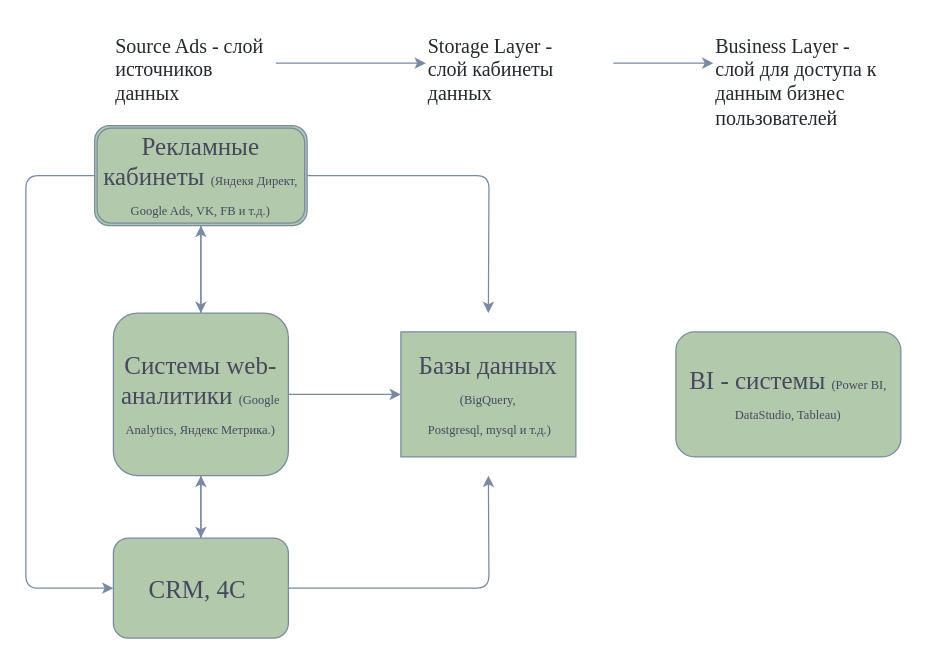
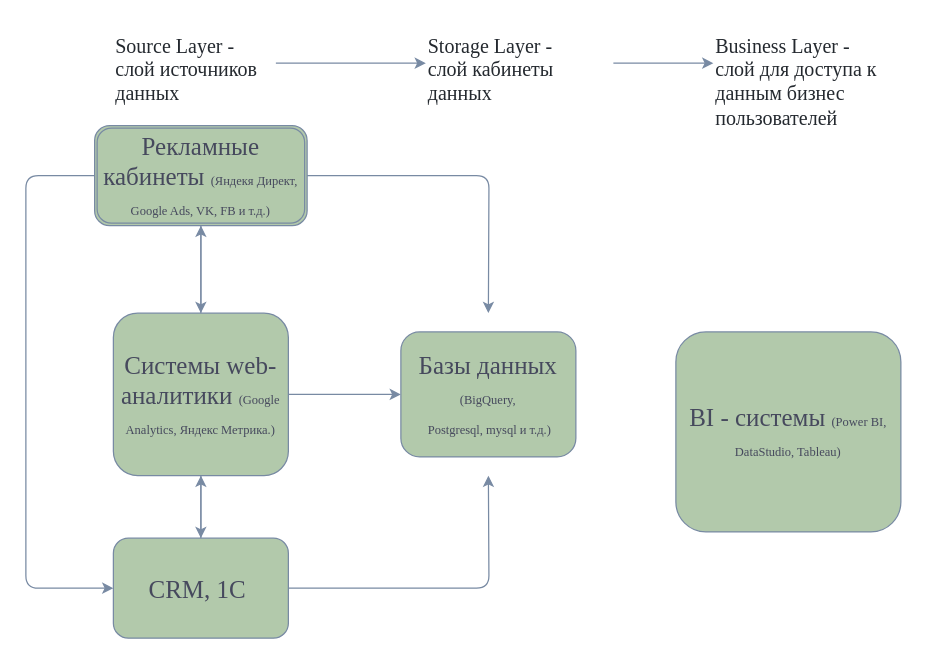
  <mxCell id="0" />
  <mxCell id="1" parent="0" />
  <mxCell id="2" value="" style="edgeStyle=orthogonalEdgeStyle;rounded=1;orthogonalLoop=1;jettySize=auto;html=1;fontFamily=Times New Roman;fontSize=20;strokeColor=#788AA3;fontColor=#46495D;" edge="1" parent="1" source="5" target="9"><mxGeometry relative="1" as="geometry" /></mxCell>
  <mxCell id="3" style="edgeStyle=orthogonalEdgeStyle;rounded=1;orthogonalLoop=1;jettySize=auto;html=1;fontFamily=Times New Roman;fontSize=20;entryX=0;entryY=0.5;entryDx=0;entryDy=0;strokeColor=#788AA3;fontColor=#46495D;" edge="1" parent="1" source="5" target="12"><mxGeometry relative="1" as="geometry"><mxPoint x="80" y="460" as="targetPoint" /><Array as="points"><mxPoint x="20" y="140" /><mxPoint x="20" y="470" /></Array></mxGeometry></mxCell>
  <mxCell id="4" style="edgeStyle=orthogonalEdgeStyle;rounded=1;orthogonalLoop=1;jettySize=auto;html=1;fontFamily=Times New Roman;fontSize=10;strokeColor=#788AA3;fontColor=#46495D;" edge="1" parent="1" source="5"><mxGeometry relative="1" as="geometry"><mxPoint x="390" y="250" as="targetPoint" /></mxGeometry></mxCell>
  <mxCell id="5" value="Рекламные кабинеты &lt;font size=&quot;1&quot;&gt;(Яндекя Директ, Google Ads, VK, FB и т.д.)&lt;/font&gt;" style="shape=ext;double=1;rounded=1;whiteSpace=wrap;html=1;fontFamily=Times New Roman;fontSize=20;fillColor=#B2C9AB;strokeColor=#788AA3;fontColor=#46495D;" vertex="1" parent="1"><mxGeometry x="75" y="100" width="170" height="80" as="geometry" /></mxCell>
  <mxCell id="6" value="" style="edgeStyle=orthogonalEdgeStyle;rounded=1;orthogonalLoop=1;jettySize=auto;html=1;fontFamily=Times New Roman;fontSize=20;strokeColor=#788AA3;fontColor=#46495D;" edge="1" parent="1" source="9" target="13"><mxGeometry relative="1" as="geometry" /></mxCell>
  <mxCell id="7" style="edgeStyle=orthogonalEdgeStyle;rounded=1;orthogonalLoop=1;jettySize=auto;html=1;entryX=0.5;entryY=1;entryDx=0;entryDy=0;fontFamily=Times New Roman;fontSize=10;strokeColor=#788AA3;fontColor=#46495D;" edge="1" parent="1" source="9" target="5"><mxGeometry relative="1" as="geometry" /></mxCell>
  <mxCell id="8" style="edgeStyle=orthogonalEdgeStyle;rounded=1;orthogonalLoop=1;jettySize=auto;html=1;fontFamily=Times New Roman;fontSize=10;strokeColor=#788AA3;fontColor=#46495D;" edge="1" parent="1" source="9"><mxGeometry relative="1" as="geometry"><mxPoint x="160" y="430" as="targetPoint" /></mxGeometry></mxCell>
  <mxCell id="9" value="Системы web-аналитики&amp;nbsp;&lt;span style=&quot;font-size: x-small&quot;&gt;(Google Analytics, Яндекс Метрика.)&lt;/span&gt;" style="rounded=1;whiteSpace=wrap;html=1;fontSize=20;fontFamily=Times New Roman;fillColor=#B2C9AB;strokeColor=#788AA3;fontColor=#46495D;" vertex="1" parent="1"><mxGeometry x="90" y="250" width="140" height="130" as="geometry" /></mxCell>
  <mxCell id="10" value="" style="edgeStyle=orthogonalEdgeStyle;rounded=1;orthogonalLoop=1;jettySize=auto;html=1;fontFamily=Times New Roman;fontSize=20;entryX=0.5;entryY=1;entryDx=0;entryDy=0;strokeColor=#788AA3;fontColor=#46495D;" edge="1" parent="1" source="12" target="9"><mxGeometry relative="1" as="geometry"><mxPoint x="150" y="380" as="targetPoint" /></mxGeometry></mxCell>
  <mxCell id="11" style="edgeStyle=orthogonalEdgeStyle;rounded=1;orthogonalLoop=1;jettySize=auto;html=1;fontFamily=Times New Roman;fontSize=10;strokeColor=#788AA3;fontColor=#46495D;" edge="1" parent="1" source="12"><mxGeometry relative="1" as="geometry"><mxPoint x="390" y="380" as="targetPoint" /></mxGeometry></mxCell>
- <mxCell id="12" value="CRM, 4C&amp;nbsp;" style="whiteSpace=wrap;html=1;fontSize=20;fontFamily=Times New Roman;rounded=1;fillColor=#B2C9AB;strokeColor=#788AA3;fontColor=#46495D;" vertex="1" parent="1"><mxGeometry x="90" y="430" width="140" height="80" as="geometry" /></mxCell>
- <mxCell id="13" value="Базы данных &lt;font style=&quot;font-size: 10px&quot;&gt;(BigQuery,&lt;br&gt;&amp;nbsp;Postgresql, mysql и т.д.)&lt;/font&gt;" style="whiteSpace=wrap;html=1;fontSize=20;fontFamily=Times New Roman;fillColor=#B2C9AB;strokeColor=#788AA3;fontColor=#46495D;rounded=0;" vertex="1" parent="1"><mxGeometry x="320" y="265" width="140" height="100" as="geometry" /></mxCell>
- <mxCell id="14" value="BI - системы&amp;nbsp;&lt;font style=&quot;font-size: 10px&quot;&gt;(Power BI, DataStudio, Tableau)&lt;/font&gt;" style="rounded=1;whiteSpace=wrap;html=1;fontSize=20;fontFamily=Times New Roman;fillColor=#B2C9AB;strokeColor=#788AA3;fontColor=#46495D;" vertex="1" parent="1"><mxGeometry x="540" y="265" width="180" height="100" as="geometry" /></mxCell>
+ <mxCell id="12" value="CRM, 1C&amp;nbsp;" style="whiteSpace=wrap;html=1;fontSize=20;fontFamily=Times New Roman;rounded=1;fillColor=#B2C9AB;strokeColor=#788AA3;fontColor=#46495D;" vertex="1" parent="1"><mxGeometry x="90" y="430" width="140" height="80" as="geometry" /></mxCell>
+ <mxCell id="13" value="Базы данных &lt;font style=&quot;font-size: 10px&quot;&gt;(BigQuery,&lt;br&gt;&amp;nbsp;Postgresql, mysql и т.д.)&lt;/font&gt;" style="rounded=1;whiteSpace=wrap;html=1;fontSize=20;fontFamily=Times New Roman;fillColor=#B2C9AB;strokeColor=#788AA3;fontColor=#46495D;" vertex="1" parent="1"><mxGeometry x="320" y="265" width="140" height="100" as="geometry" /></mxCell>
+ <mxCell id="14" value="BI - системы&amp;nbsp;&lt;font style=&quot;font-size: 10px&quot;&gt;(Power BI, DataStudio, Tableau)&lt;/font&gt;" style="rounded=1;whiteSpace=wrap;html=1;fontSize=20;fontFamily=Times New Roman;fillColor=#B2C9AB;strokeColor=#788AA3;fontColor=#46495D;" vertex="1" parent="1"><mxGeometry x="540" y="265" width="180" height="160" as="geometry" /></mxCell>
  <mxCell id="15" value="" style="edgeStyle=orthogonalEdgeStyle;rounded=1;orthogonalLoop=1;jettySize=auto;html=1;fontFamily=Times New Roman;fontSize=10;strokeColor=#788AA3;fontColor=#46495D;" edge="1" parent="1" source="16" target="18"><mxGeometry relative="1" as="geometry"><Array as="points"><mxPoint x="270" y="50" /><mxPoint x="270" y="50" /></Array></mxGeometry></mxCell>
- <mxCell id="16" value="&lt;div&gt;&lt;font color=&quot;#24292f&quot;&gt;&lt;span style=&quot;font-size: 16px&quot;&gt;Source Ads - слой источников данных&lt;/span&gt;&lt;br&gt;&lt;/font&gt;&lt;/div&gt;" style="text;whiteSpace=wrap;html=1;fontSize=10;fontFamily=Times New Roman;rounded=1;fontColor=#46495D;" vertex="1" parent="1"><mxGeometry x="90" y="20" width="130" height="40" as="geometry" /></mxCell>
+ <mxCell id="16" value="&lt;div&gt;&lt;font color=&quot;#24292f&quot;&gt;&lt;span style=&quot;font-size: 16px&quot;&gt;Source Layer - слой источников данных&lt;/span&gt;&lt;br&gt;&lt;/font&gt;&lt;/div&gt;" style="text;whiteSpace=wrap;html=1;fontSize=10;fontFamily=Times New Roman;rounded=1;fontColor=#46495D;" vertex="1" parent="1"><mxGeometry x="90" y="20" width="130" height="40" as="geometry" /></mxCell>
  <mxCell id="17" value="" style="edgeStyle=orthogonalEdgeStyle;rounded=1;orthogonalLoop=1;jettySize=auto;html=1;fontFamily=Times New Roman;fontSize=10;strokeColor=#788AA3;fontColor=#46495D;" edge="1" parent="1" source="18" target="19"><mxGeometry relative="1" as="geometry"><Array as="points"><mxPoint x="520" y="50" /><mxPoint x="520" y="50" /></Array></mxGeometry></mxCell>
  <mxCell id="18" value="&lt;div&gt;&lt;/div&gt;&lt;font color=&quot;#24292f&quot;&gt;&lt;span style=&quot;font-size: 16px&quot;&gt;Storage Layer - &lt;br&gt;слой кабинеты данных&lt;/span&gt;&lt;/font&gt;" style="text;whiteSpace=wrap;html=1;fontSize=10;fontFamily=Times New Roman;rounded=1;fontColor=#46495D;" vertex="1" parent="1"><mxGeometry x="340" y="20" width="150" height="40" as="geometry" /></mxCell>
  <mxCell id="19" value="&lt;div&gt;&lt;/div&gt;&lt;font color=&quot;#24292f&quot;&gt;&lt;span style=&quot;font-size: 16px&quot;&gt;Business Layer - &lt;br&gt;слой для доступа к данным бизнес пользователей&lt;/span&gt;&lt;/font&gt;" style="text;whiteSpace=wrap;html=1;fontSize=10;fontFamily=Times New Roman;rounded=1;fontColor=#46495D;" vertex="1" parent="1"><mxGeometry x="570" y="20" width="150" height="40" as="geometry" /></mxCell>
